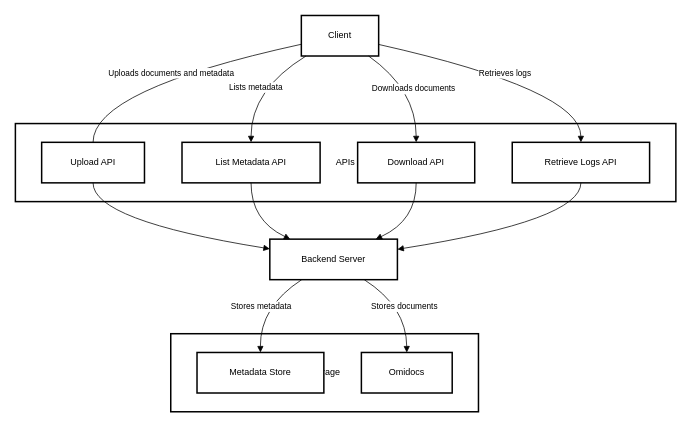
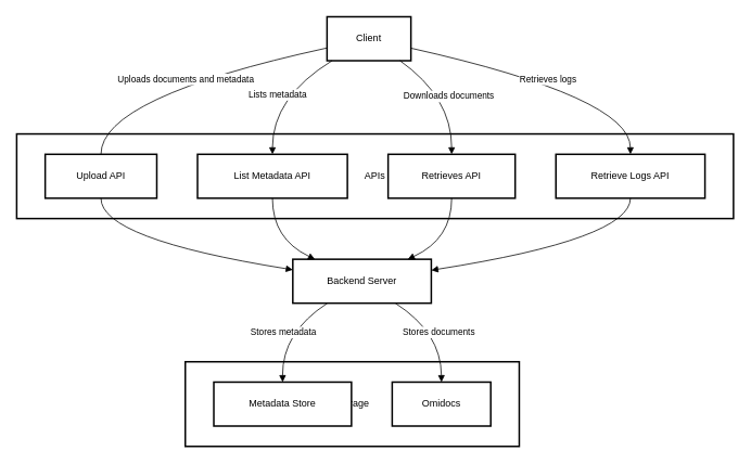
  <mxCell id="0" />
  <mxCell id="1" parent="0" />
  <mxCell id="2" value="Storage" style="whiteSpace=wrap;strokeWidth=2;" vertex="1" parent="1"><mxGeometry x="227" y="444" width="410" height="104" as="geometry" /></mxCell>
  <mxCell id="3" value="APIs" style="whiteSpace=wrap;strokeWidth=2;" vertex="1" parent="1"><mxGeometry x="20" y="164" width="880" height="104" as="geometry" /></mxCell>
  <mxCell id="4" value="Client" style="whiteSpace=wrap;strokeWidth=2;" vertex="1" parent="1"><mxGeometry x="401" y="20" width="103" height="54" as="geometry" /></mxCell>
  <mxCell id="5" value="Upload API" style="whiteSpace=wrap;strokeWidth=2;" vertex="1" parent="1"><mxGeometry x="55" y="189" width="137" height="54" as="geometry" /></mxCell>
  <mxCell id="6" value="List Metadata API" style="whiteSpace=wrap;strokeWidth=2;" vertex="1" parent="1"><mxGeometry x="242" y="189" width="184" height="54" as="geometry" /></mxCell>
- <mxCell id="7" value="Download API" style="whiteSpace=wrap;strokeWidth=2;" vertex="1" parent="1"><mxGeometry x="476" y="189" width="156" height="54" as="geometry" /></mxCell>
+ <mxCell id="7" value="Retrieves API" style="whiteSpace=wrap;strokeWidth=2;" vertex="1" parent="1"><mxGeometry x="476" y="189" width="156" height="54" as="geometry" /></mxCell>
  <mxCell id="8" value="Retrieve Logs API" style="whiteSpace=wrap;strokeWidth=2;" vertex="1" parent="1"><mxGeometry x="682" y="189" width="183" height="54" as="geometry" /></mxCell>
  <mxCell id="9" value="Backend Server" style="whiteSpace=wrap;strokeWidth=2;" vertex="1" parent="1"><mxGeometry x="359" y="318" width="170" height="54" as="geometry" /></mxCell>
  <mxCell id="10" value="Metadata Store" style="whiteSpace=wrap;strokeWidth=2;" vertex="1" parent="1"><mxGeometry x="262" y="469" width="169" height="54" as="geometry" /></mxCell>
  <mxCell id="11" value="Omidocs" style="whiteSpace=wrap;strokeWidth=2;" vertex="1" parent="1"><mxGeometry x="481" y="469" width="121" height="54" as="geometry" /></mxCell>
  <mxCell id="12" value="Uploads documents and metadata" style="curved=1;startArrow=none;endArrow=none;exitX=0;exitY=0.71;entryX=0.5;entryY=0;" edge="1" parent="1" source="4" target="5"><mxGeometry relative="1" as="geometry"><Array as="points"><mxPoint x="123" y="119" /></Array></mxGeometry></mxCell>
  <mxCell id="13" value="Lists metadata" style="curved=1;startArrow=none;endArrow=block;exitX=0.06;exitY=1;entryX=0.5;entryY=0;" edge="1" parent="1" source="4" target="6"><mxGeometry relative="1" as="geometry"><Array as="points"><mxPoint x="334" y="119" /></Array></mxGeometry></mxCell>
  <mxCell id="14" value="Downloads documents" style="curved=1;startArrow=none;endArrow=block;exitX=0.87;exitY=1;entryX=0.5;entryY=0;" edge="1" parent="1" source="4" target="7"><mxGeometry relative="1" as="geometry"><Array as="points"><mxPoint x="554" y="119" /></Array></mxGeometry></mxCell>
  <mxCell id="15" value="Retrieves logs" style="curved=1;startArrow=none;endArrow=block;exitX=0.99;exitY=0.71;entryX=0.5;entryY=0;" edge="1" parent="1" source="4" target="8"><mxGeometry relative="1" as="geometry"><Array as="points"><mxPoint x="773" y="119" /></Array></mxGeometry></mxCell>
  <mxCell id="16" value="" style="curved=1;startArrow=none;endArrow=block;exitX=0.5;exitY=1;entryX=0;entryY=0.24;" edge="1" parent="1" source="5" target="9"><mxGeometry relative="1" as="geometry"><Array as="points"><mxPoint x="123" y="293" /></Array></mxGeometry></mxCell>
  <mxCell id="17" value="" style="curved=1;startArrow=none;endArrow=block;exitX=0.5;exitY=1;entryX=0.16;entryY=0;" edge="1" parent="1" source="6" target="9"><mxGeometry relative="1" as="geometry"><Array as="points"><mxPoint x="334" y="293" /></Array></mxGeometry></mxCell>
  <mxCell id="18" value="" style="curved=1;startArrow=none;endArrow=block;exitX=0.5;exitY=1;entryX=0.83;entryY=0;" edge="1" parent="1" source="7" target="9"><mxGeometry relative="1" as="geometry"><Array as="points"><mxPoint x="554" y="293" /></Array></mxGeometry></mxCell>
  <mxCell id="19" value="" style="curved=1;startArrow=none;endArrow=block;exitX=0.5;exitY=1;entryX=1;entryY=0.25;" edge="1" parent="1" source="8" target="9"><mxGeometry relative="1" as="geometry"><Array as="points"><mxPoint x="773" y="293" /></Array></mxGeometry></mxCell>
  <mxCell id="20" value="Stores metadata" style="curved=1;startArrow=none;endArrow=block;exitX=0.25;exitY=1;entryX=0.5;entryY=0.01;" edge="1" parent="1" source="9" target="10"><mxGeometry relative="1" as="geometry"><Array as="points"><mxPoint x="346" y="408" /></Array></mxGeometry></mxCell>
  <mxCell id="21" value="Stores documents" style="curved=1;startArrow=none;endArrow=block;exitX=0.74;exitY=1;entryX=0.5;entryY=0.01;" edge="1" parent="1" source="9" target="11"><mxGeometry relative="1" as="geometry"><Array as="points"><mxPoint x="541" y="408" /></Array></mxGeometry></mxCell>
